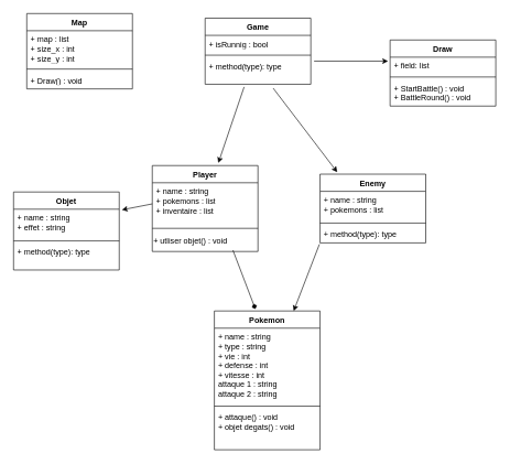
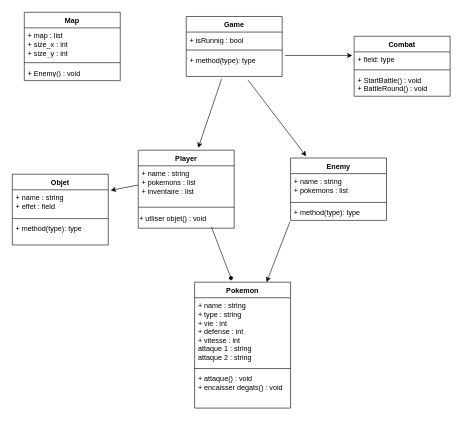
  <mxCell id="0" />
  <mxCell id="1" parent="0" />
  <mxCell id="2" value="Player" style="swimlane;fontStyle=1;align=center;verticalAlign=top;childLayout=stackLayout;horizontal=1;startSize=26;horizontalStack=0;resizeParent=1;resizeParentMax=0;resizeLast=0;collapsible=1;marginBottom=0;whiteSpace=wrap;html=1;" vertex="1" parent="1"><mxGeometry x="230" y="250" width="160" height="130" as="geometry" /></mxCell>
  <mxCell id="3" value="+ name : string&lt;br&gt;+ pokemons : list&lt;br&gt;+ inventaire : list" style="text;strokeColor=none;fillColor=none;align=left;verticalAlign=top;spacingLeft=4;spacingRight=4;overflow=hidden;rotatable=0;points=[[0,0.5],[1,0.5]];portConstraint=eastwest;whiteSpace=wrap;html=1;" vertex="1" parent="2"><mxGeometry y="26" width="160" height="64" as="geometry" /></mxCell>
  <mxCell id="4" value="" style="line;strokeWidth=1;fillColor=none;align=left;verticalAlign=middle;spacingTop=-1;spacingLeft=3;spacingRight=3;rotatable=0;labelPosition=right;points=[];portConstraint=eastwest;strokeColor=inherit;" vertex="1" parent="2"><mxGeometry y="90" width="160" height="10" as="geometry" /></mxCell>
  <mxCell id="5" value="+ utliser objet() : void" style="text;html=1;align=left;verticalAlign=middle;resizable=0;points=[];autosize=1;strokeColor=none;fillColor=none;" vertex="1" parent="2"><mxGeometry y="100" width="160" height="30" as="geometry" /></mxCell>
  <mxCell id="6" value="Pokemon" style="swimlane;fontStyle=1;align=center;verticalAlign=top;childLayout=stackLayout;horizontal=1;startSize=26;horizontalStack=0;resizeParent=1;resizeParentMax=0;resizeLast=0;collapsible=1;marginBottom=0;whiteSpace=wrap;html=1;" vertex="1" parent="1"><mxGeometry x="324" y="470" width="160" height="210" as="geometry" /></mxCell>
  <mxCell id="7" value="+ name : string&lt;br&gt;+ type : string&lt;br&gt;+ vie : int&lt;br&gt;+ defense : int&lt;br&gt;+ vitesse : int&lt;br&gt;attaque 1 : string&lt;br&gt;attaque 2 : string" style="text;strokeColor=none;fillColor=none;align=left;verticalAlign=top;spacingLeft=4;spacingRight=4;overflow=hidden;rotatable=0;points=[[0,0.5],[1,0.5]];portConstraint=eastwest;whiteSpace=wrap;html=1;" vertex="1" parent="6"><mxGeometry y="26" width="160" height="114" as="geometry" /></mxCell>
  <mxCell id="8" value="" style="line;strokeWidth=1;fillColor=none;align=left;verticalAlign=middle;spacingTop=-1;spacingLeft=3;spacingRight=3;rotatable=0;labelPosition=right;points=[];portConstraint=eastwest;strokeColor=inherit;" vertex="1" parent="6"><mxGeometry y="140" width="160" height="8" as="geometry" /></mxCell>
- <mxCell id="9" value="+ attaque() : void&lt;br&gt;+ objet degats() : void" style="text;strokeColor=none;fillColor=none;align=left;verticalAlign=top;spacingLeft=4;spacingRight=4;overflow=hidden;rotatable=0;points=[[0,0.5],[1,0.5]];portConstraint=eastwest;whiteSpace=wrap;html=1;" vertex="1" parent="6"><mxGeometry y="148" width="160" height="62" as="geometry" /></mxCell>
+ <mxCell id="9" value="+ attaque() : void&lt;br&gt;+ encaisser degats() : void" style="text;strokeColor=none;fillColor=none;align=left;verticalAlign=top;spacingLeft=4;spacingRight=4;overflow=hidden;rotatable=0;points=[[0,0.5],[1,0.5]];portConstraint=eastwest;whiteSpace=wrap;html=1;" vertex="1" parent="6"><mxGeometry y="148" width="160" height="62" as="geometry" /></mxCell>
  <mxCell id="10" value="" style="endArrow=diamond;html=1;rounded=0;entryX=0.388;entryY=-0.014;entryDx=0;entryDy=0;entryPerimeter=0;exitX=0.763;exitY=0.933;exitDx=0;exitDy=0;exitPerimeter=0;" edge="1" parent="1" source="5" target="6"><mxGeometry width="50" height="50" relative="1" as="geometry"><mxPoint x="380" y="400" as="sourcePoint" /><mxPoint x="470" y="440" as="targetPoint" /></mxGeometry></mxCell>
  <mxCell id="11" value="Map" style="swimlane;fontStyle=1;align=center;verticalAlign=top;childLayout=stackLayout;horizontal=1;startSize=26;horizontalStack=0;resizeParent=1;resizeParentMax=0;resizeLast=0;collapsible=1;marginBottom=0;whiteSpace=wrap;html=1;" vertex="1" parent="1"><mxGeometry x="40" y="20" width="160" height="114" as="geometry" /></mxCell>
  <mxCell id="12" value="+ map : list&lt;br&gt;+ size_x : int&lt;br&gt;+ size_y : int" style="text;strokeColor=none;fillColor=none;align=left;verticalAlign=top;spacingLeft=4;spacingRight=4;overflow=hidden;rotatable=0;points=[[0,0.5],[1,0.5]];portConstraint=eastwest;whiteSpace=wrap;html=1;" vertex="1" parent="11"><mxGeometry y="26" width="160" height="54" as="geometry" /></mxCell>
  <mxCell id="13" value="" style="line;strokeWidth=1;fillColor=none;align=left;verticalAlign=middle;spacingTop=-1;spacingLeft=3;spacingRight=3;rotatable=0;labelPosition=right;points=[];portConstraint=eastwest;strokeColor=inherit;" vertex="1" parent="11"><mxGeometry y="80" width="160" height="8" as="geometry" /></mxCell>
- <mxCell id="14" value="+ Draw() : void" style="text;strokeColor=none;fillColor=none;align=left;verticalAlign=top;spacingLeft=4;spacingRight=4;overflow=hidden;rotatable=0;points=[[0,0.5],[1,0.5]];portConstraint=eastwest;whiteSpace=wrap;html=1;" vertex="1" parent="11"><mxGeometry y="88" width="160" height="26" as="geometry" /></mxCell>
+ <mxCell id="14" value="+ Enemy() : void" style="text;strokeColor=none;fillColor=none;align=left;verticalAlign=top;spacingLeft=4;spacingRight=4;overflow=hidden;rotatable=0;points=[[0,0.5],[1,0.5]];portConstraint=eastwest;whiteSpace=wrap;html=1;" vertex="1" parent="11"><mxGeometry y="88" width="160" height="26" as="geometry" /></mxCell>
  <mxCell id="15" value="Game" style="swimlane;fontStyle=1;align=center;verticalAlign=top;childLayout=stackLayout;horizontal=1;startSize=26;horizontalStack=0;resizeParent=1;resizeParentMax=0;resizeLast=0;collapsible=1;marginBottom=0;whiteSpace=wrap;html=1;" vertex="1" parent="1"><mxGeometry x="310" y="27" width="160" height="100" as="geometry" /></mxCell>
  <mxCell id="16" value="+ isRunnig : bool" style="text;strokeColor=none;fillColor=none;align=left;verticalAlign=top;spacingLeft=4;spacingRight=4;overflow=hidden;rotatable=0;points=[[0,0.5],[1,0.5]];portConstraint=eastwest;whiteSpace=wrap;html=1;" vertex="1" parent="15"><mxGeometry y="26" width="160" height="26" as="geometry" /></mxCell>
  <mxCell id="17" value="" style="line;strokeWidth=1;fillColor=none;align=left;verticalAlign=middle;spacingTop=-1;spacingLeft=3;spacingRight=3;rotatable=0;labelPosition=right;points=[];portConstraint=eastwest;strokeColor=inherit;" vertex="1" parent="15"><mxGeometry y="52" width="160" height="8" as="geometry" /></mxCell>
  <mxCell id="18" value="+ method(type): type" style="text;strokeColor=none;fillColor=none;align=left;verticalAlign=top;spacingLeft=4;spacingRight=4;overflow=hidden;rotatable=0;points=[[0,0.5],[1,0.5]];portConstraint=eastwest;whiteSpace=wrap;html=1;" vertex="1" parent="15"><mxGeometry y="60" width="160" height="40" as="geometry" /></mxCell>
- <mxCell id="19" value="Draw" style="swimlane;fontStyle=1;align=center;verticalAlign=top;childLayout=stackLayout;horizontal=1;startSize=26;horizontalStack=0;resizeParent=1;resizeParentMax=0;resizeLast=0;collapsible=1;marginBottom=0;whiteSpace=wrap;html=1;" vertex="1" parent="1"><mxGeometry x="590" y="60" width="160" height="100" as="geometry" /></mxCell>
- <mxCell id="20" value="+ field: list" style="text;strokeColor=none;fillColor=none;align=left;verticalAlign=top;spacingLeft=4;spacingRight=4;overflow=hidden;rotatable=0;points=[[0,0.5],[1,0.5]];portConstraint=eastwest;whiteSpace=wrap;html=1;" vertex="1" parent="19"><mxGeometry y="26" width="160" height="26" as="geometry" /></mxCell>
+ <mxCell id="19" value="Combat" style="swimlane;fontStyle=1;align=center;verticalAlign=top;childLayout=stackLayout;horizontal=1;startSize=26;horizontalStack=0;resizeParent=1;resizeParentMax=0;resizeLast=0;collapsible=1;marginBottom=0;whiteSpace=wrap;html=1;" vertex="1" parent="1"><mxGeometry x="590" y="60" width="160" height="100" as="geometry" /></mxCell>
+ <mxCell id="20" value="+ field: type" style="text;strokeColor=none;fillColor=none;align=left;verticalAlign=top;spacingLeft=4;spacingRight=4;overflow=hidden;rotatable=0;points=[[0,0.5],[1,0.5]];portConstraint=eastwest;whiteSpace=wrap;html=1;" vertex="1" parent="19"><mxGeometry y="26" width="160" height="26" as="geometry" /></mxCell>
  <mxCell id="21" value="" style="line;strokeWidth=1;fillColor=none;align=left;verticalAlign=middle;spacingTop=-1;spacingLeft=3;spacingRight=3;rotatable=0;labelPosition=right;points=[];portConstraint=eastwest;strokeColor=inherit;" vertex="1" parent="19"><mxGeometry y="52" width="160" height="8" as="geometry" /></mxCell>
  <mxCell id="22" value="+ StartBattle() : void&lt;br&gt;+ BattleRound() : void" style="text;strokeColor=none;fillColor=none;align=left;verticalAlign=top;spacingLeft=4;spacingRight=4;overflow=hidden;rotatable=0;points=[[0,0.5],[1,0.5]];portConstraint=eastwest;whiteSpace=wrap;html=1;" vertex="1" parent="19"><mxGeometry y="60" width="160" height="40" as="geometry" /></mxCell>
  <mxCell id="23" value="" style="endArrow=classic;html=1;rounded=0;exitX=1.031;exitY=0.125;exitDx=0;exitDy=0;exitPerimeter=0;entryX=-0.019;entryY=0.231;entryDx=0;entryDy=0;entryPerimeter=0;" edge="1" parent="1" source="18" target="20"><mxGeometry width="50" height="50" relative="1" as="geometry"><mxPoint x="380" y="290" as="sourcePoint" /><mxPoint x="430" y="240" as="targetPoint" /></mxGeometry></mxCell>
  <mxCell id="24" value="" style="endArrow=classic;html=1;rounded=0;exitX=0.369;exitY=1.1;exitDx=0;exitDy=0;exitPerimeter=0;entryX=0.625;entryY=-0.031;entryDx=0;entryDy=0;entryPerimeter=0;" edge="1" parent="1" source="18" target="2"><mxGeometry width="50" height="50" relative="1" as="geometry"><mxPoint x="380" y="290" as="sourcePoint" /><mxPoint x="430" y="240" as="targetPoint" /></mxGeometry></mxCell>
  <mxCell id="25" value="Objet" style="swimlane;fontStyle=1;align=center;verticalAlign=top;childLayout=stackLayout;horizontal=1;startSize=26;horizontalStack=0;resizeParent=1;resizeParentMax=0;resizeLast=0;collapsible=1;marginBottom=0;whiteSpace=wrap;html=1;" vertex="1" parent="1"><mxGeometry x="20" y="290" width="160" height="118" as="geometry" /></mxCell>
- <mxCell id="26" value="+ name : string&lt;br&gt;+ effet : string" style="text;strokeColor=none;fillColor=none;align=left;verticalAlign=top;spacingLeft=4;spacingRight=4;overflow=hidden;rotatable=0;points=[[0,0.5],[1,0.5]];portConstraint=eastwest;whiteSpace=wrap;html=1;" vertex="1" parent="25"><mxGeometry y="26" width="160" height="44" as="geometry" /></mxCell>
+ <mxCell id="26" value="+ name : string&lt;br&gt;+ effet : field" style="text;strokeColor=none;fillColor=none;align=left;verticalAlign=top;spacingLeft=4;spacingRight=4;overflow=hidden;rotatable=0;points=[[0,0.5],[1,0.5]];portConstraint=eastwest;whiteSpace=wrap;html=1;" vertex="1" parent="25"><mxGeometry y="26" width="160" height="44" as="geometry" /></mxCell>
  <mxCell id="27" value="" style="line;strokeWidth=1;fillColor=none;align=left;verticalAlign=middle;spacingTop=-1;spacingLeft=3;spacingRight=3;rotatable=0;labelPosition=right;points=[];portConstraint=eastwest;strokeColor=inherit;" vertex="1" parent="25"><mxGeometry y="70" width="160" height="8" as="geometry" /></mxCell>
  <mxCell id="28" value="+ method(type): type" style="text;strokeColor=none;fillColor=none;align=left;verticalAlign=top;spacingLeft=4;spacingRight=4;overflow=hidden;rotatable=0;points=[[0,0.5],[1,0.5]];portConstraint=eastwest;whiteSpace=wrap;html=1;" vertex="1" parent="25"><mxGeometry y="78" width="160" height="40" as="geometry" /></mxCell>
  <mxCell id="29" value="" style="endArrow=classic;html=1;rounded=0;exitX=0;exitY=0.5;exitDx=0;exitDy=0;entryX=1.025;entryY=0.023;entryDx=0;entryDy=0;entryPerimeter=0;" edge="1" parent="1" source="3" target="26"><mxGeometry width="50" height="50" relative="1" as="geometry"><mxPoint x="380" y="290" as="sourcePoint" /><mxPoint x="430" y="240" as="targetPoint" /></mxGeometry></mxCell>
  <mxCell id="30" value="Enemy" style="swimlane;fontStyle=1;align=center;verticalAlign=top;childLayout=stackLayout;horizontal=1;startSize=26;horizontalStack=0;resizeParent=1;resizeParentMax=0;resizeLast=0;collapsible=1;marginBottom=0;whiteSpace=wrap;html=1;" vertex="1" parent="1"><mxGeometry x="484" y="263" width="160" height="104" as="geometry" /></mxCell>
  <mxCell id="31" value="+ name : string&lt;br&gt;+ pokemons : list" style="text;strokeColor=none;fillColor=none;align=left;verticalAlign=top;spacingLeft=4;spacingRight=4;overflow=hidden;rotatable=0;points=[[0,0.5],[1,0.5]];portConstraint=eastwest;whiteSpace=wrap;html=1;" vertex="1" parent="30"><mxGeometry y="26" width="160" height="44" as="geometry" /></mxCell>
  <mxCell id="32" value="" style="line;strokeWidth=1;fillColor=none;align=left;verticalAlign=middle;spacingTop=-1;spacingLeft=3;spacingRight=3;rotatable=0;labelPosition=right;points=[];portConstraint=eastwest;strokeColor=inherit;" vertex="1" parent="30"><mxGeometry y="70" width="160" height="8" as="geometry" /></mxCell>
  <mxCell id="33" value="+ method(type): type" style="text;strokeColor=none;fillColor=none;align=left;verticalAlign=top;spacingLeft=4;spacingRight=4;overflow=hidden;rotatable=0;points=[[0,0.5],[1,0.5]];portConstraint=eastwest;whiteSpace=wrap;html=1;" vertex="1" parent="30"><mxGeometry y="78" width="160" height="26" as="geometry" /></mxCell>
  <mxCell id="34" value="" style="endArrow=classic;html=1;rounded=0;exitX=0.644;exitY=1.15;exitDx=0;exitDy=0;exitPerimeter=0;" edge="1" parent="1" source="18"><mxGeometry width="50" height="50" relative="1" as="geometry"><mxPoint x="380" y="290" as="sourcePoint" /><mxPoint x="510" y="260" as="targetPoint" /></mxGeometry></mxCell>
  <mxCell id="35" value="" style="endArrow=classic;html=1;rounded=0;exitX=-0.006;exitY=1.077;exitDx=0;exitDy=0;exitPerimeter=0;entryX=0.75;entryY=0;entryDx=0;entryDy=0;" edge="1" parent="1" source="33" target="6"><mxGeometry width="50" height="50" relative="1" as="geometry"><mxPoint x="380" y="290" as="sourcePoint" /><mxPoint x="430" y="240" as="targetPoint" /></mxGeometry></mxCell>
